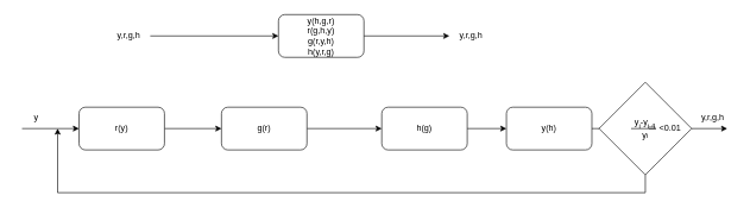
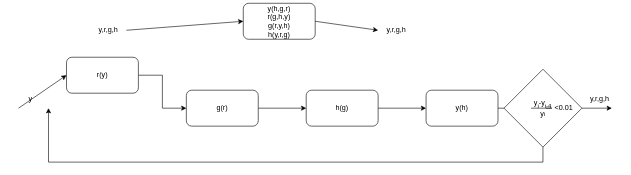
  <mxCell id="0" />
  <mxCell id="1" parent="0" />
  <mxCell id="2" value="" style="edgeStyle=orthogonalEdgeStyle;rounded=0;orthogonalLoop=1;jettySize=auto;html=1;" edge="1" parent="1" source="3" target="5"><mxGeometry relative="1" as="geometry" /></mxCell>
- <mxCell id="3" value="r(y)" style="rounded=1;whiteSpace=wrap;html=1;" vertex="1" parent="1"><mxGeometry x="110" y="150" width="120" height="60" as="geometry" /></mxCell>
+ <mxCell id="3" value="r(y)" style="rounded=1;whiteSpace=wrap;html=1;" vertex="1" parent="1"><mxGeometry x="110" y="95" width="120" height="60" as="geometry" /></mxCell>
  <mxCell id="4" value="" style="edgeStyle=orthogonalEdgeStyle;rounded=0;orthogonalLoop=1;jettySize=auto;html=1;" edge="1" parent="1" source="5" target="9"><mxGeometry relative="1" as="geometry" /></mxCell>
  <mxCell id="5" value="g(r)" style="rounded=1;whiteSpace=wrap;html=1;" vertex="1" parent="1"><mxGeometry x="310" y="150" width="120" height="60" as="geometry" /></mxCell>
  <mxCell id="6" value="y" style="text;html=1;strokeColor=none;fillColor=none;align=center;verticalAlign=middle;whiteSpace=wrap;rounded=0;" vertex="1" parent="1"><mxGeometry x="20" y="150" width="60" height="30" as="geometry" /></mxCell>
  <mxCell id="7" value="" style="endArrow=classic;html=1;rounded=0;entryX=0;entryY=0.5;entryDx=0;entryDy=0;" edge="1" parent="1" target="3"><mxGeometry width="50" height="50" relative="1" as="geometry"><mxPoint x="30" y="180" as="sourcePoint" /><mxPoint x="30" y="200" as="targetPoint" /></mxGeometry></mxCell>
  <mxCell id="8" value="" style="edgeStyle=orthogonalEdgeStyle;rounded=0;orthogonalLoop=1;jettySize=auto;html=1;" edge="1" parent="1" source="9" target="10"><mxGeometry relative="1" as="geometry" /></mxCell>
- <mxCell id="9" value="h(g)" style="rounded=1;whiteSpace=wrap;html=1;" vertex="1" parent="1"><mxGeometry x="535" y="150" width="120" height="60" as="geometry" /></mxCell>
+ <mxCell id="9" value="h(g)" style="rounded=1;whiteSpace=wrap;html=1;" vertex="1" parent="1"><mxGeometry x="510" y="150" width="120" height="60" as="geometry" /></mxCell>
  <mxCell id="10" value="y(h)" style="rounded=1;whiteSpace=wrap;html=1;" vertex="1" parent="1"><mxGeometry x="710" y="150" width="120" height="60" as="geometry" /></mxCell>
  <mxCell id="11" value="" style="endArrow=classic;html=1;rounded=0;exitX=1;exitY=0.5;exitDx=0;exitDy=0;" edge="1" parent="1" source="10"><mxGeometry width="50" height="50" relative="1" as="geometry"><mxPoint x="790" y="340" as="sourcePoint" /><mxPoint x="870" y="180" as="targetPoint" /></mxGeometry></mxCell>
  <mxCell id="12" value="y,r,g,h" style="text;html=1;strokeColor=none;fillColor=none;align=center;verticalAlign=middle;whiteSpace=wrap;rounded=0;" vertex="1" parent="1"><mxGeometry x="970" y="150" width="60" height="30" as="geometry" /></mxCell>
  <mxCell id="13" value="y&lt;sub style=&quot;&quot;&gt;i&lt;/sub&gt;-y&lt;sub style=&quot;&quot;&gt;i-4&lt;br&gt;&lt;/sub&gt;y&lt;span style=&quot;font-size: 10px;&quot;&gt;i&lt;/span&gt;" style="rhombus;whiteSpace=wrap;html=1;" vertex="1" parent="1"><mxGeometry x="840" y="115" width="130" height="130" as="geometry" /></mxCell>
  <mxCell id="14" value="" style="endArrow=classic;html=1;rounded=0;exitX=1;exitY=0.5;exitDx=0;exitDy=0;" edge="1" parent="1" source="13"><mxGeometry width="50" height="50" relative="1" as="geometry"><mxPoint x="1000" y="190" as="sourcePoint" /><mxPoint x="1020" y="180" as="targetPoint" /></mxGeometry></mxCell>
  <mxCell id="15" value="" style="endArrow=none;html=1;rounded=0;entryX=0;entryY=0.5;entryDx=0;entryDy=0;" edge="1" parent="1" target="16"><mxGeometry width="50" height="50" relative="1" as="geometry"><mxPoint x="885" y="180" as="sourcePoint" /><mxPoint x="925" y="180" as="targetPoint" /><Array as="points"><mxPoint x="920" y="180" /><mxPoint x="910" y="180" /></Array></mxGeometry></mxCell>
  <mxCell id="16" value="&amp;lt;0.01" style="text;html=1;strokeColor=none;fillColor=none;align=center;verticalAlign=middle;whiteSpace=wrap;rounded=0;" vertex="1" parent="1"><mxGeometry x="910" y="165" width="60" height="30" as="geometry" /></mxCell>
  <mxCell id="17" value="" style="endArrow=classic;html=1;rounded=0;exitX=0.5;exitY=1;exitDx=0;exitDy=0;" edge="1" parent="1" source="13"><mxGeometry width="50" height="50" relative="1" as="geometry"><mxPoint x="440" y="380" as="sourcePoint" /><mxPoint x="80" y="180" as="targetPoint" /><Array as="points"><mxPoint x="905" y="270" /><mxPoint x="80" y="270" /></Array></mxGeometry></mxCell>
- <mxCell id="18" value="y(h,g,r)&lt;br&gt;r(g,h,y)&lt;br&gt;g(r,y,h)&lt;br&gt;h(y,r,g)" style="rounded=1;whiteSpace=wrap;html=1;" vertex="1" parent="1"><mxGeometry x="390" y="20" width="120" height="60" as="geometry" /></mxCell>
+ <mxCell id="18" value="y(h,g,r)&lt;br&gt;r(g,h,y)&lt;br&gt;g(r,y,h)&lt;br&gt;h(y,r,g)" style="rounded=1;whiteSpace=wrap;html=1;" vertex="1" parent="1"><mxGeometry x="405" y="5" width="120" height="60" as="geometry" /></mxCell>
  <mxCell id="19" value="" style="endArrow=classic;html=1;rounded=0;entryX=0;entryY=0.5;entryDx=0;entryDy=0;" edge="1" parent="1" target="18"><mxGeometry width="50" height="50" relative="1" as="geometry"><mxPoint x="210" y="50" as="sourcePoint" /><mxPoint x="220" y="40" as="targetPoint" /></mxGeometry></mxCell>
  <mxCell id="20" value="y,r,g,h" style="text;html=1;strokeColor=none;fillColor=none;align=center;verticalAlign=middle;whiteSpace=wrap;rounded=0;" vertex="1" parent="1"><mxGeometry x="150" y="35" width="60" height="30" as="geometry" /></mxCell>
  <mxCell id="21" value="" style="endArrow=classic;html=1;rounded=0;exitX=1;exitY=0.5;exitDx=0;exitDy=0;" edge="1" parent="1" source="18"><mxGeometry width="50" height="50" relative="1" as="geometry"><mxPoint x="580" y="90" as="sourcePoint" /><mxPoint x="630" y="50" as="targetPoint" /></mxGeometry></mxCell>
  <mxCell id="22" value="y,r,g,h" style="text;html=1;align=center;verticalAlign=middle;resizable=0;points=[];autosize=1;strokeColor=none;fillColor=none;" vertex="1" parent="1"><mxGeometry x="630" y="35" width="60" height="30" as="geometry" /></mxCell>
